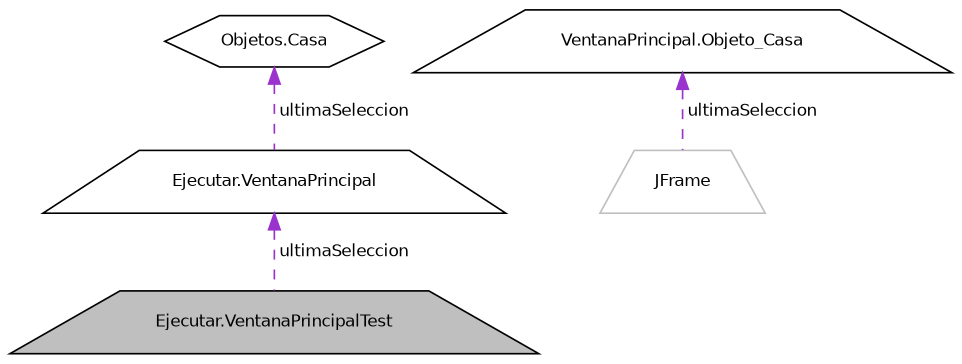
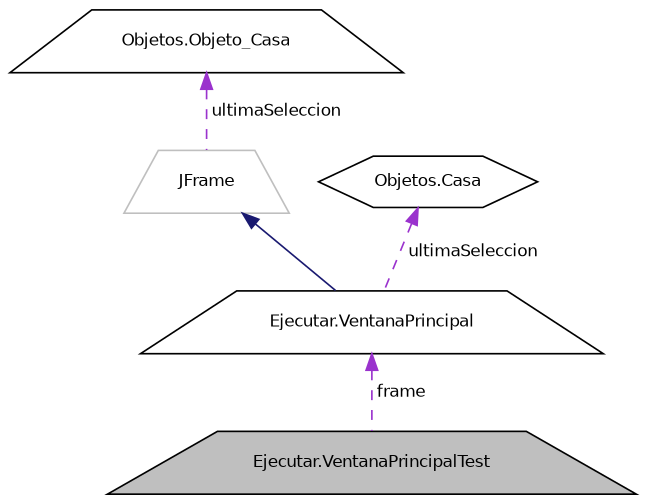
  digraph {
    node [color=black fillcolor=white fontname=Helvetica fontsize=10 shape=trapezium style=filled]
    edge [color=darkorchid3 dir=back fontname=Helvetica fontsize=10 labelfontname=Helvetica labelfontsize=10 style=dashed]
    n1 [fillcolor=grey75 fontcolor=black height=0.2 label="Ejecutar.VentanaPrincipalTest" width=0.4]
    n2 [height=0.2 label="Ejecutar.VentanaPrincipal" width=0.4]
    n3 [color=grey75 height=0.2 label=JFrame width=0.4]
    n4 [height=0.2 label="Objetos.Casa" shape=hexagon width=0.4]
-   n5 [height=0.2 label="VentanaPrincipal.Objeto_Casa" width=0.4]
-   n2 -> n1 [label=" ultimaSeleccion"]
+   n5 [height=0.2 label="Objetos.Objeto_Casa" width=0.4]
+   n2 -> n1 [label=" frame"]
+   n3 -> n2 [color=midnightblue style=solid]
    n4 -> n2 [label=" ultimaSeleccion"]
    n5 -> n3 [label=" ultimaSeleccion"]
  }
